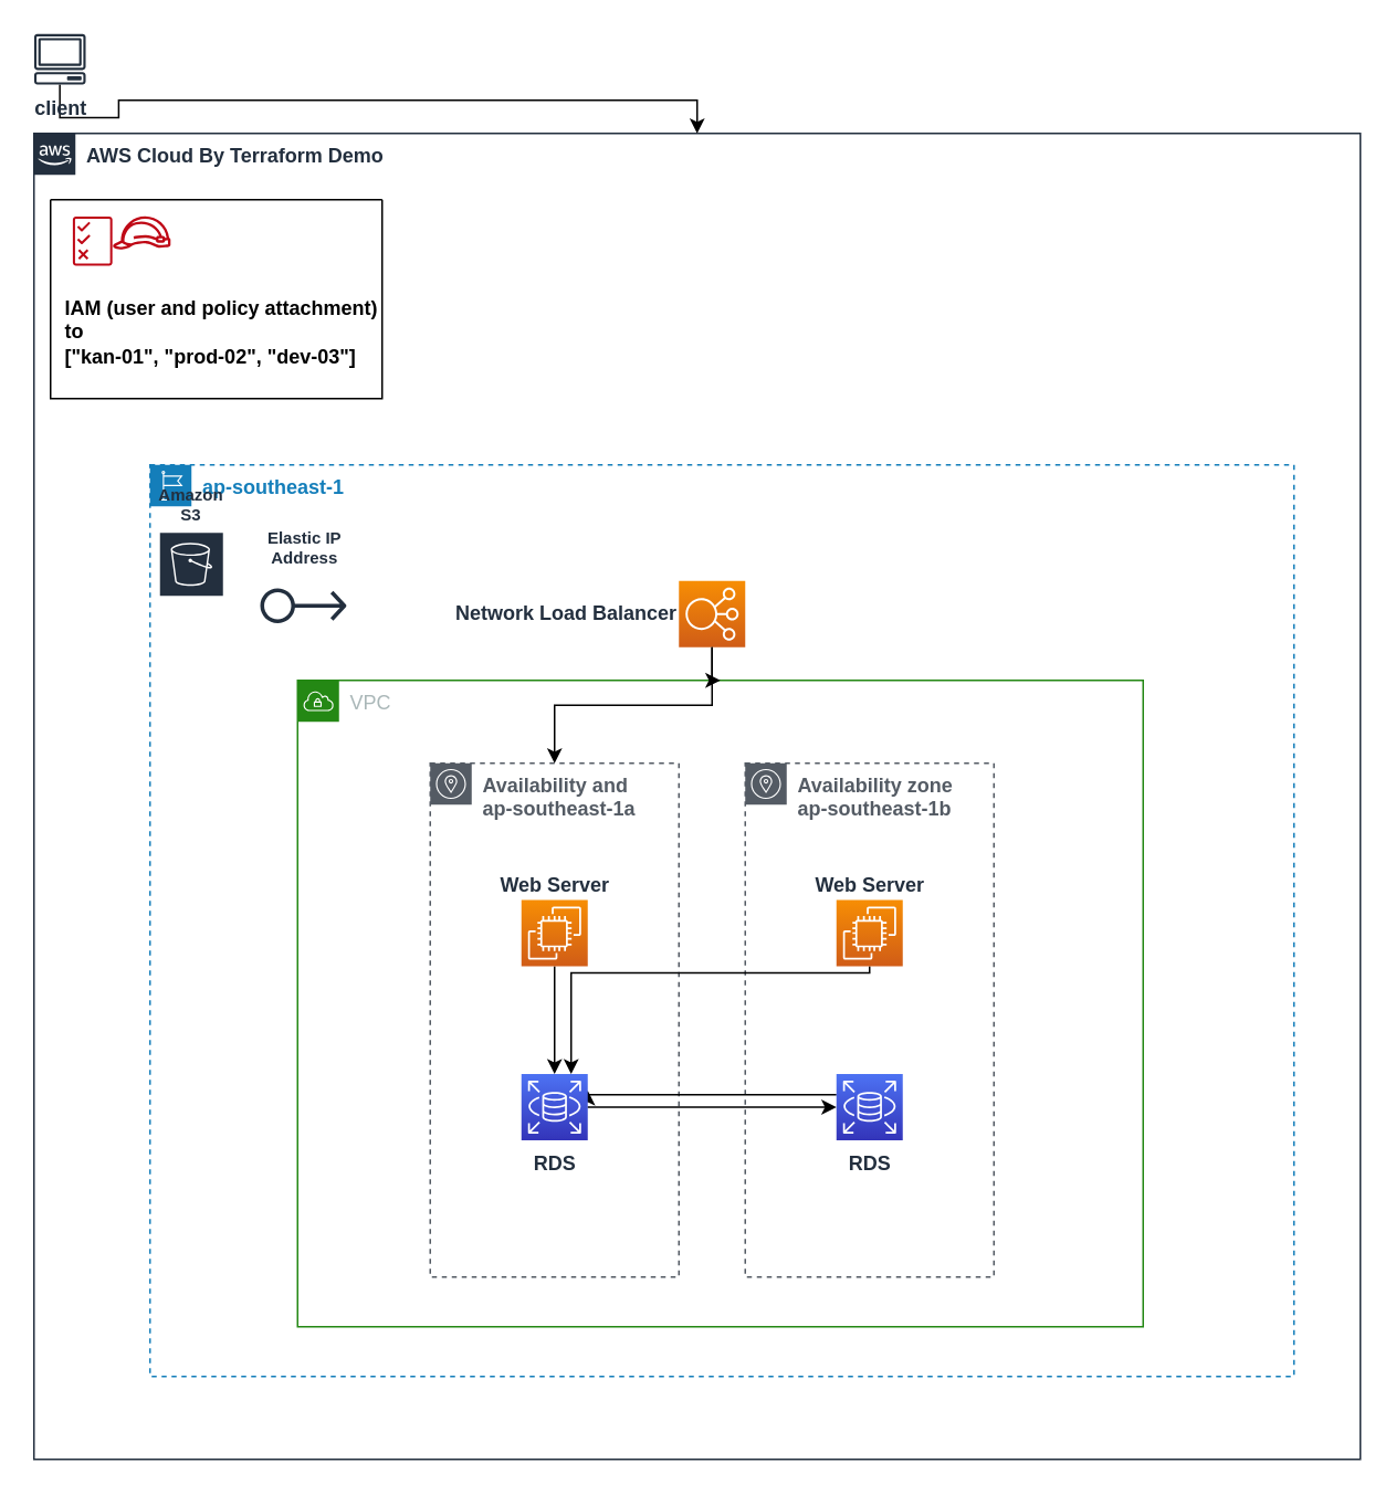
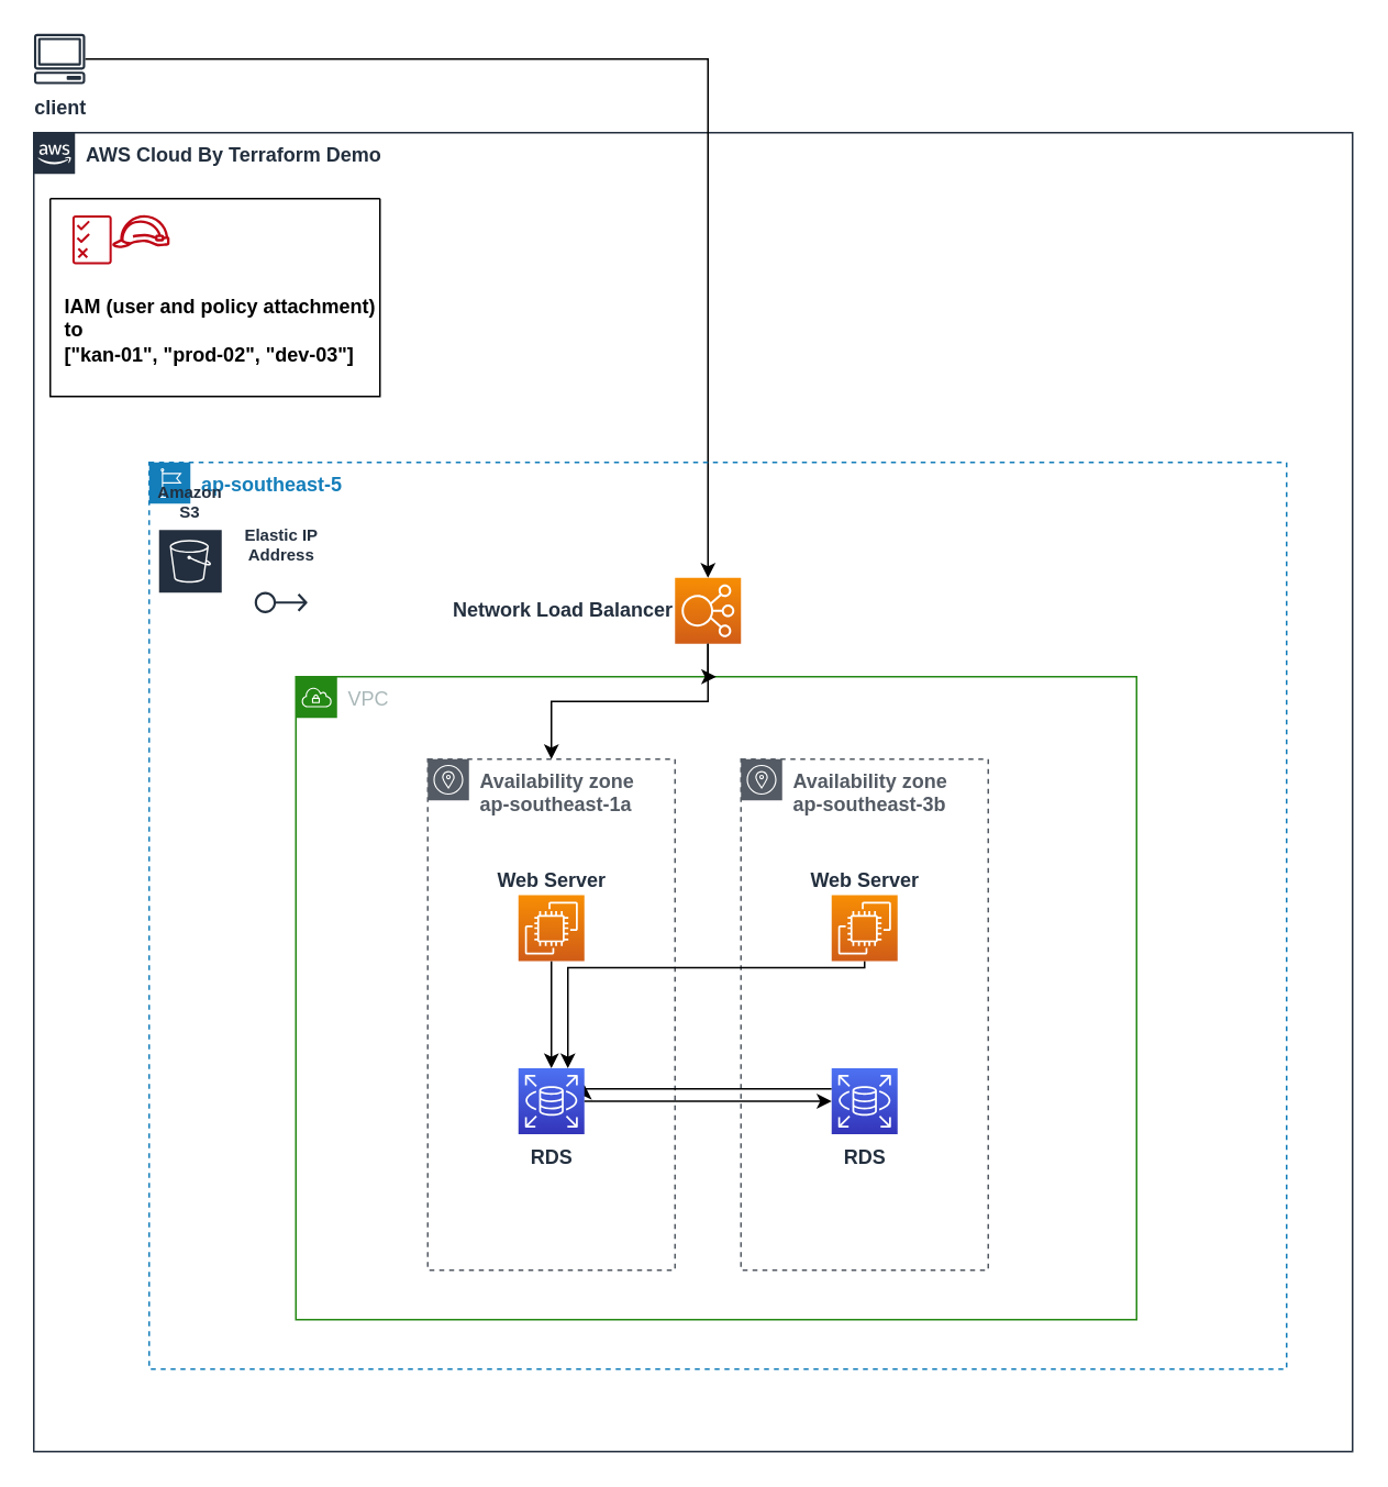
  <mxCell id="0" />
  <mxCell id="1" parent="0" />
  <mxCell id="2" value="AWS Cloud By Terraform Demo" style="points=[[0,0],[0.25,0],[0.5,0],[0.75,0],[1,0],[1,0.25],[1,0.5],[1,0.75],[1,1],[0.75,1],[0.5,1],[0.25,1],[0,1],[0,0.75],[0,0.5],[0,0.25]];outlineConnect=0;gradientColor=none;html=1;whiteSpace=wrap;fontSize=12;fontStyle=1;container=0;pointerEvents=0;collapsible=0;recursiveResize=0;shape=mxgraph.aws4.group;grIcon=mxgraph.aws4.group_aws_cloud_alt;strokeColor=#232F3E;fillColor=none;verticalAlign=top;align=left;spacingLeft=30;fontColor=#232F3E;dashed=0;" parent="1" vertex="1"><mxGeometry width="800" height="800" as="geometry" x="20" y="80" /></mxCell>
- <mxCell id="3" style="edgeStyle=orthogonalEdgeStyle;rounded=0;orthogonalLoop=1;jettySize=auto;html=1;" edge="1" parent="1" source="4" target="2"><mxGeometry relative="1" as="geometry" /></mxCell>
+ <mxCell id="3" style="edgeStyle=orthogonalEdgeStyle;rounded=0;orthogonalLoop=1;jettySize=auto;html=1;entryX=0.5;entryY=0;entryDx=0;entryDy=0;entryPerimeter=0;" edge="1" parent="1" source="4" target="11"><mxGeometry relative="1" as="geometry" /></mxCell>
  <mxCell id="4" value="client" style="sketch=0;outlineConnect=0;fontColor=#232F3E;gradientColor=none;fillColor=#232F3D;strokeColor=none;dashed=0;verticalLabelPosition=bottom;verticalAlign=top;align=center;html=1;fontSize=12;fontStyle=1;aspect=fixed;pointerEvents=1;shape=mxgraph.aws4.client;" vertex="1" parent="1"><mxGeometry y="20" width="31.32" height="30.51" as="geometry" x="20" /></mxCell>
  <mxCell id="5" value="" style="swimlane;startSize=0;" parent="1" vertex="1"><mxGeometry x="30" y="120" width="200" height="120" as="geometry"><mxRectangle x="32.72" y="60" width="50" height="40" as="alternateBounds" /></mxGeometry></mxCell>
  <mxCell id="6" value="" style="sketch=0;outlineConnect=0;fontColor=#232F3E;gradientColor=none;fillColor=#BF0816;strokeColor=none;dashed=0;verticalLabelPosition=bottom;verticalAlign=top;align=center;html=1;fontSize=12;fontStyle=0;aspect=fixed;pointerEvents=1;shape=mxgraph.aws4.role;" parent="5" vertex="1"><mxGeometry x="37.28" y="10" width="35.45" height="20" as="geometry" /></mxCell>
  <mxCell id="7" value="" style="sketch=0;outlineConnect=0;fontColor=#232F3E;gradientColor=none;fillColor=#BF0816;strokeColor=none;dashed=0;verticalLabelPosition=bottom;verticalAlign=top;align=center;html=1;fontSize=12;fontStyle=0;aspect=fixed;pointerEvents=1;shape=mxgraph.aws4.permissions;" parent="5" vertex="1"><mxGeometry x="13.43" y="10" width="23.85" height="30" as="geometry" /></mxCell>
  <mxCell id="8" value="IAM (user and policy attachment) to&amp;nbsp;&amp;nbsp;&lt;br&gt;[&quot;kan-01&quot;, &quot;prod-02&quot;, &quot;dev-03&quot;]" style="text;html=1;strokeColor=none;fillColor=none;align=left;verticalAlign=middle;whiteSpace=wrap;rounded=0;fontStyle=1" parent="5" vertex="1"><mxGeometry x="7.28" y="40" width="192.72" height="80" as="geometry" /></mxCell>
  <mxCell id="9" value="VPC" style="points=[[0,0],[0.25,0],[0.5,0],[0.75,0],[1,0],[1,0.25],[1,0.5],[1,0.75],[1,1],[0.75,1],[0.5,1],[0.25,1],[0,1],[0,0.75],[0,0.5],[0,0.25]];outlineConnect=0;gradientColor=none;html=1;whiteSpace=wrap;fontSize=12;fontStyle=0;container=0;pointerEvents=0;collapsible=0;recursiveResize=0;shape=mxgraph.aws4.group;grIcon=mxgraph.aws4.group_vpc;strokeColor=#248814;fillColor=none;verticalAlign=top;align=left;spacingLeft=30;fontColor=#AAB7B8;dashed=0;" parent="1" vertex="1"><mxGeometry x="179" y="410" width="510" height="390" as="geometry" /></mxCell>
- <mxCell id="10" value="ap-southeast-1" style="points=[[0,0],[0.25,0],[0.5,0],[0.75,0],[1,0],[1,0.25],[1,0.5],[1,0.75],[1,1],[0.75,1],[0.5,1],[0.25,1],[0,1],[0,0.75],[0,0.5],[0,0.25]];outlineConnect=0;gradientColor=none;html=1;whiteSpace=wrap;fontSize=12;fontStyle=1;container=1;pointerEvents=0;collapsible=0;recursiveResize=0;shape=mxgraph.aws4.group;grIcon=mxgraph.aws4.group_region;strokeColor=#147EBA;fillColor=none;verticalAlign=top;align=left;spacingLeft=30;fontColor=#147EBA;dashed=1;" vertex="1" parent="1"><mxGeometry x="90" y="280" width="690" height="550" as="geometry" /></mxCell>
+ <mxCell id="10" value="ap-southeast-5" style="points=[[0,0],[0.25,0],[0.5,0],[0.75,0],[1,0],[1,0.25],[1,0.5],[1,0.75],[1,1],[0.75,1],[0.5,1],[0.25,1],[0,1],[0,0.75],[0,0.5],[0,0.25]];outlineConnect=0;gradientColor=none;html=1;whiteSpace=wrap;fontSize=12;fontStyle=1;container=1;pointerEvents=0;collapsible=0;recursiveResize=0;shape=mxgraph.aws4.group;grIcon=mxgraph.aws4.group_region;strokeColor=#147EBA;fillColor=none;verticalAlign=top;align=left;spacingLeft=30;fontColor=#147EBA;dashed=1;" vertex="1" parent="1"><mxGeometry x="90" y="280" width="690" height="550" as="geometry" /></mxCell>
  <mxCell id="11" value="Network Load Balancer" style="sketch=0;points=[[0,0,0],[0.25,0,0],[0.5,0,0],[0.75,0,0],[1,0,0],[0,1,0],[0.25,1,0],[0.5,1,0],[0.75,1,0],[1,1,0],[0,0.25,0],[0,0.5,0],[0,0.75,0],[1,0.25,0],[1,0.5,0],[1,0.75,0]];outlineConnect=0;fontColor=#232F3E;gradientColor=#F78E04;gradientDirection=north;fillColor=#D05C17;strokeColor=#ffffff;dashed=0;verticalLabelPosition=middle;verticalAlign=middle;align=right;html=1;fontSize=12;fontStyle=1;aspect=fixed;shape=mxgraph.aws4.resourceIcon;resIcon=mxgraph.aws4.elastic_load_balancing;horizontal=1;labelPosition=left;" parent="10" vertex="1"><mxGeometry x="319" y="70" width="40" height="40" as="geometry" /></mxCell>
  <mxCell id="12" value="Amazon S3" style="sketch=0;outlineConnect=0;fontColor=#232F3E;gradientColor=none;strokeColor=#ffffff;fillColor=#232F3E;dashed=0;verticalLabelPosition=top;verticalAlign=bottom;align=center;html=1;whiteSpace=wrap;fontSize=10;fontStyle=1;spacing=3;shape=mxgraph.aws4.productIcon;prIcon=mxgraph.aws4.s3;labelPosition=center;" vertex="1" parent="10"><mxGeometry x="5" y="40" width="40" height="50" as="geometry" /></mxCell>
- <mxCell id="13" value="Elastic IP&#10;Address" style="sketch=0;outlineConnect=0;fontColor=#232F3E;gradientColor=none;strokeColor=#232F3E;fillColor=#ffffff;dashed=0;verticalLabelPosition=top;verticalAlign=bottom;align=center;html=1;fontSize=10;fontStyle=1;aspect=fixed;shape=mxgraph.aws4.resourceIcon;resIcon=mxgraph.aws4.elastic_ip_address;labelPosition=center;" vertex="1" parent="10"><mxGeometry x="60" y="65" width="65" height="40" as="geometry" /></mxCell>
- <mxCell id="14" value="Availability and&lt;br&gt;ap-southeast-1a" style="sketch=0;outlineConnect=0;gradientColor=none;html=1;whiteSpace=wrap;fontSize=12;fontStyle=1;shape=mxgraph.aws4.group;grIcon=mxgraph.aws4.group_availability_zone;strokeColor=#545B64;fillColor=none;verticalAlign=top;align=left;spacingLeft=30;fontColor=#545B64;dashed=1;movable=1;resizable=1;rotatable=1;deletable=1;editable=1;locked=0;connectable=1;" parent="10" vertex="1"><mxGeometry x="169" y="180" width="150" height="310" as="geometry" /></mxCell>
+ <mxCell id="13" value="Elastic IP&#10;Address" style="sketch=0;outlineConnect=0;fontColor=#232F3E;gradientColor=none;strokeColor=#232F3E;fillColor=#ffffff;dashed=0;verticalLabelPosition=top;verticalAlign=bottom;align=center;html=1;fontSize=10;fontStyle=1;aspect=fixed;shape=mxgraph.aws4.resourceIcon;resIcon=mxgraph.aws4.elastic_ip_address;labelPosition=center;" vertex="1" parent="10"><mxGeometry x="60" y="65" width="40" height="40" as="geometry" /></mxCell>
+ <mxCell id="14" value="Availability zone&lt;br&gt;ap-southeast-1a" style="sketch=0;outlineConnect=0;gradientColor=none;html=1;whiteSpace=wrap;fontSize=12;fontStyle=1;shape=mxgraph.aws4.group;grIcon=mxgraph.aws4.group_availability_zone;strokeColor=#545B64;fillColor=none;verticalAlign=top;align=left;spacingLeft=30;fontColor=#545B64;dashed=1;movable=1;resizable=1;rotatable=1;deletable=1;editable=1;locked=0;connectable=1;" parent="10" vertex="1"><mxGeometry x="169" y="180" width="150" height="310" as="geometry" /></mxCell>
  <mxCell id="15" style="edgeStyle=orthogonalEdgeStyle;rounded=0;orthogonalLoop=1;jettySize=auto;html=1;" edge="1" parent="10" source="11" target="14"><mxGeometry relative="1" as="geometry" /></mxCell>
- <mxCell id="16" value="Availability zone&lt;br&gt;ap-southeast-1b&lt;br&gt;" style="sketch=0;outlineConnect=0;gradientColor=none;html=1;whiteSpace=wrap;fontSize=12;fontStyle=1;shape=mxgraph.aws4.group;grIcon=mxgraph.aws4.group_availability_zone;strokeColor=#545B64;fillColor=none;verticalAlign=top;align=left;spacingLeft=30;fontColor=#545B64;dashed=1;movable=1;resizable=1;rotatable=1;deletable=1;editable=1;locked=0;connectable=1;" parent="10" vertex="1"><mxGeometry x="359" y="180" width="150" height="310" as="geometry" /></mxCell>
+ <mxCell id="16" value="Availability zone&lt;br&gt;ap-southeast-3b&lt;br&gt;" style="sketch=0;outlineConnect=0;gradientColor=none;html=1;whiteSpace=wrap;fontSize=12;fontStyle=1;shape=mxgraph.aws4.group;grIcon=mxgraph.aws4.group_availability_zone;strokeColor=#545B64;fillColor=none;verticalAlign=top;align=left;spacingLeft=30;fontColor=#545B64;dashed=1;movable=1;resizable=1;rotatable=1;deletable=1;editable=1;locked=0;connectable=1;" parent="10" vertex="1"><mxGeometry x="359" y="180" width="150" height="310" as="geometry" /></mxCell>
  <mxCell id="17" style="edgeStyle=orthogonalEdgeStyle;rounded=0;orthogonalLoop=1;jettySize=auto;html=1;" edge="1" parent="10" source="11" target="9"><mxGeometry relative="1" as="geometry" /></mxCell>
  <mxCell id="18" style="edgeStyle=orthogonalEdgeStyle;rounded=0;orthogonalLoop=1;jettySize=auto;html=1;entryX=0.75;entryY=0;entryDx=0;entryDy=0;entryPerimeter=0;" edge="1" parent="10" source="19" target="22"><mxGeometry relative="1" as="geometry"><Array as="points"><mxPoint x="434" y="306.5" /><mxPoint x="254" y="306.5" /></Array></mxGeometry></mxCell>
  <mxCell id="19" value="Web Server" style="sketch=0;points=[[0,0,0],[0.25,0,0],[0.5,0,0],[0.75,0,0],[1,0,0],[0,1,0],[0.25,1,0],[0.5,1,0],[0.75,1,0],[1,1,0],[0,0.25,0],[0,0.5,0],[0,0.75,0],[1,0.25,0],[1,0.5,0],[1,0.75,0]];outlineConnect=0;fontColor=#232F3E;gradientColor=#F78E04;gradientDirection=north;fillColor=#D05C17;strokeColor=#ffffff;dashed=0;verticalLabelPosition=top;verticalAlign=bottom;align=center;html=1;fontSize=12;fontStyle=1;aspect=fixed;shape=mxgraph.aws4.resourceIcon;resIcon=mxgraph.aws4.ec2;labelPosition=center;" parent="10" vertex="1"><mxGeometry x="414" y="262.5" width="40" height="40" as="geometry" /></mxCell>
  <mxCell id="20" style="edgeStyle=orthogonalEdgeStyle;rounded=0;orthogonalLoop=1;jettySize=auto;html=1;entryX=1;entryY=0.25;entryDx=0;entryDy=0;entryPerimeter=0;" edge="1" parent="10" source="21" target="22"><mxGeometry relative="1" as="geometry"><Array as="points"><mxPoint x="264" y="380" /></Array></mxGeometry></mxCell>
  <mxCell id="21" value="RDS" style="sketch=0;points=[[0,0,0],[0.25,0,0],[0.5,0,0],[0.75,0,0],[1,0,0],[0,1,0],[0.25,1,0],[0.5,1,0],[0.75,1,0],[1,1,0],[0,0.25,0],[0,0.5,0],[0,0.75,0],[1,0.25,0],[1,0.5,0],[1,0.75,0]];outlineConnect=0;fontColor=#232F3E;gradientColor=#4D72F3;gradientDirection=north;fillColor=#3334B9;strokeColor=#ffffff;dashed=0;verticalLabelPosition=bottom;verticalAlign=top;align=center;html=1;fontSize=12;fontStyle=1;aspect=fixed;shape=mxgraph.aws4.resourceIcon;resIcon=mxgraph.aws4.rds;" vertex="1" parent="10"><mxGeometry x="414" y="367.5" width="40" height="40" as="geometry" /></mxCell>
  <mxCell id="22" value="RDS" style="sketch=0;points=[[0,0,0],[0.25,0,0],[0.5,0,0],[0.75,0,0],[1,0,0],[0,1,0],[0.25,1,0],[0.5,1,0],[0.75,1,0],[1,1,0],[0,0.25,0],[0,0.5,0],[0,0.75,0],[1,0.25,0],[1,0.5,0],[1,0.75,0]];outlineConnect=0;fontColor=#232F3E;gradientColor=#4D72F3;gradientDirection=north;fillColor=#3334B9;strokeColor=#ffffff;dashed=0;verticalLabelPosition=bottom;verticalAlign=top;align=center;html=1;fontSize=12;fontStyle=1;aspect=fixed;shape=mxgraph.aws4.resourceIcon;resIcon=mxgraph.aws4.rds;" vertex="1" parent="10"><mxGeometry x="224" y="367.5" width="40" height="40" as="geometry" /></mxCell>
  <mxCell id="23" style="edgeStyle=orthogonalEdgeStyle;rounded=0;orthogonalLoop=1;jettySize=auto;html=1;entryX=0;entryY=0.5;entryDx=0;entryDy=0;entryPerimeter=0;" edge="1" parent="10" source="22" target="21"><mxGeometry relative="1" as="geometry" /></mxCell>
  <mxCell id="24" style="edgeStyle=orthogonalEdgeStyle;rounded=0;orthogonalLoop=1;jettySize=auto;html=1;entryX=0.5;entryY=0;entryDx=0;entryDy=0;entryPerimeter=0;" edge="1" parent="1" source="25" target="22"><mxGeometry relative="1" as="geometry" /></mxCell>
  <mxCell id="25" value="Web Server" style="sketch=0;points=[[0,0,0],[0.25,0,0],[0.5,0,0],[0.75,0,0],[1,0,0],[0,1,0],[0.25,1,0],[0.5,1,0],[0.75,1,0],[1,1,0],[0,0.25,0],[0,0.5,0],[0,0.75,0],[1,0.25,0],[1,0.5,0],[1,0.75,0]];outlineConnect=0;fontColor=#232F3E;gradientColor=#F78E04;gradientDirection=north;fillColor=#D05C17;strokeColor=#ffffff;dashed=0;verticalLabelPosition=top;verticalAlign=bottom;align=center;html=1;fontSize=12;fontStyle=1;aspect=fixed;shape=mxgraph.aws4.resourceIcon;resIcon=mxgraph.aws4.ec2;labelPosition=center;" parent="1" vertex="1"><mxGeometry x="314" y="542.5" width="40" height="40" as="geometry" /></mxCell>
